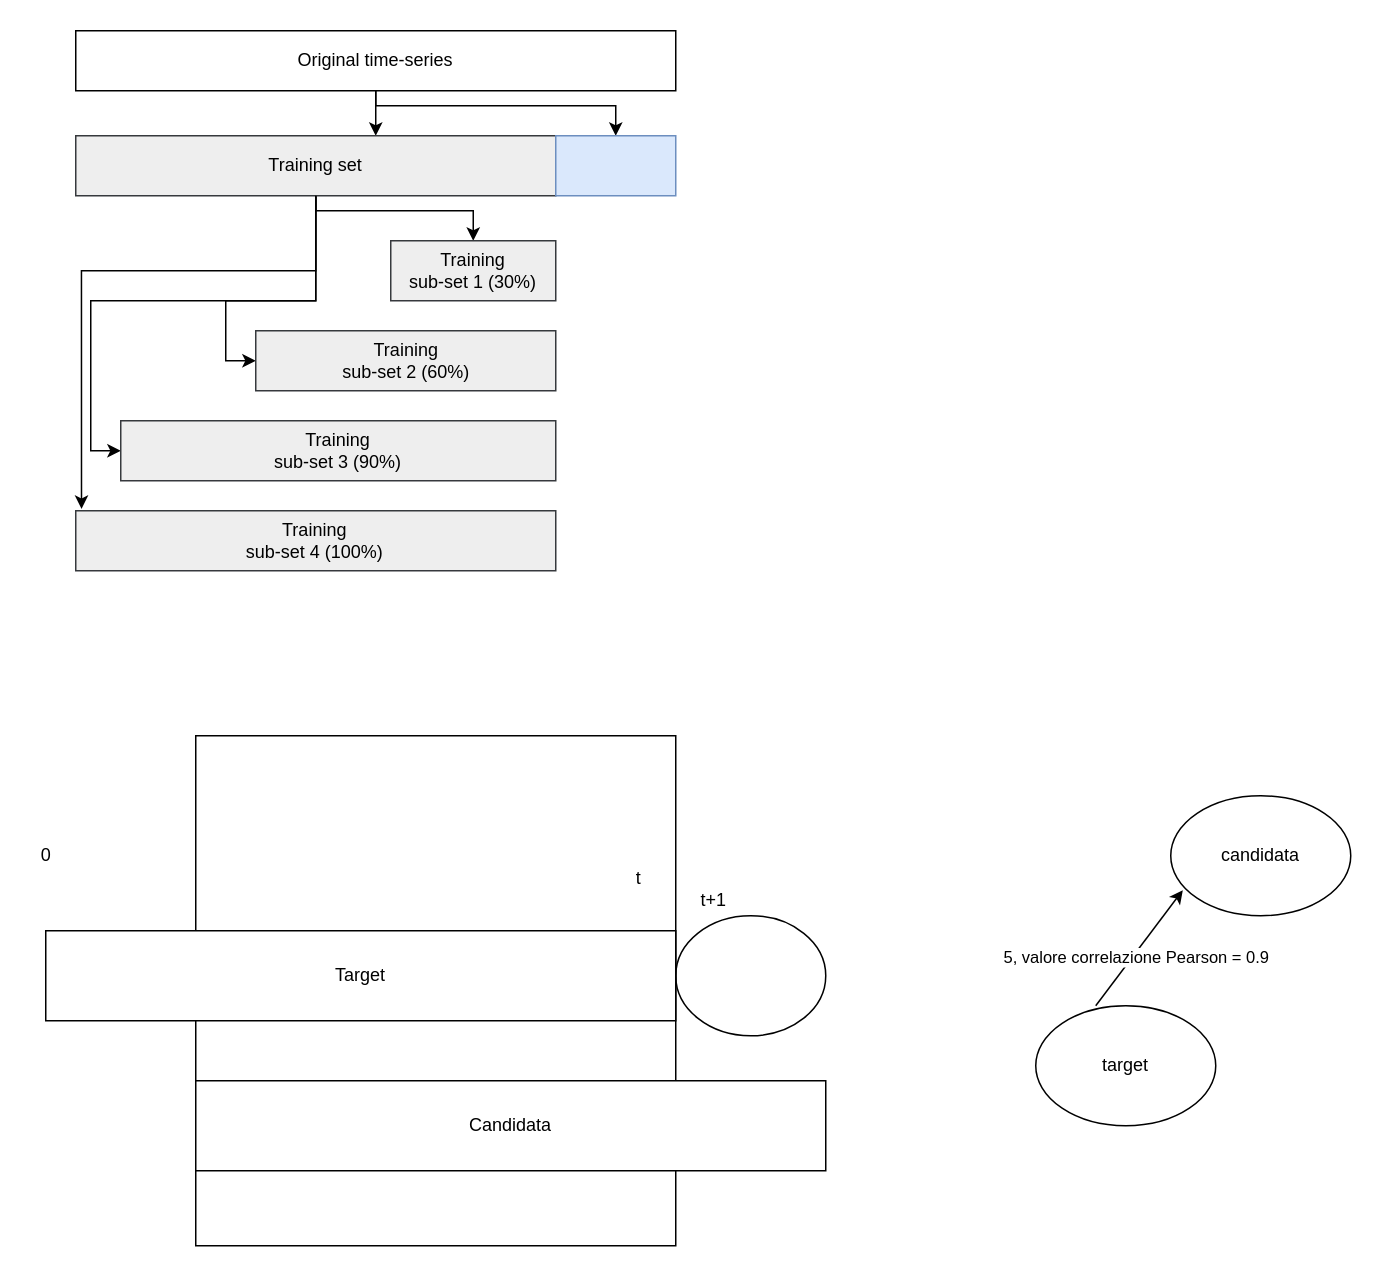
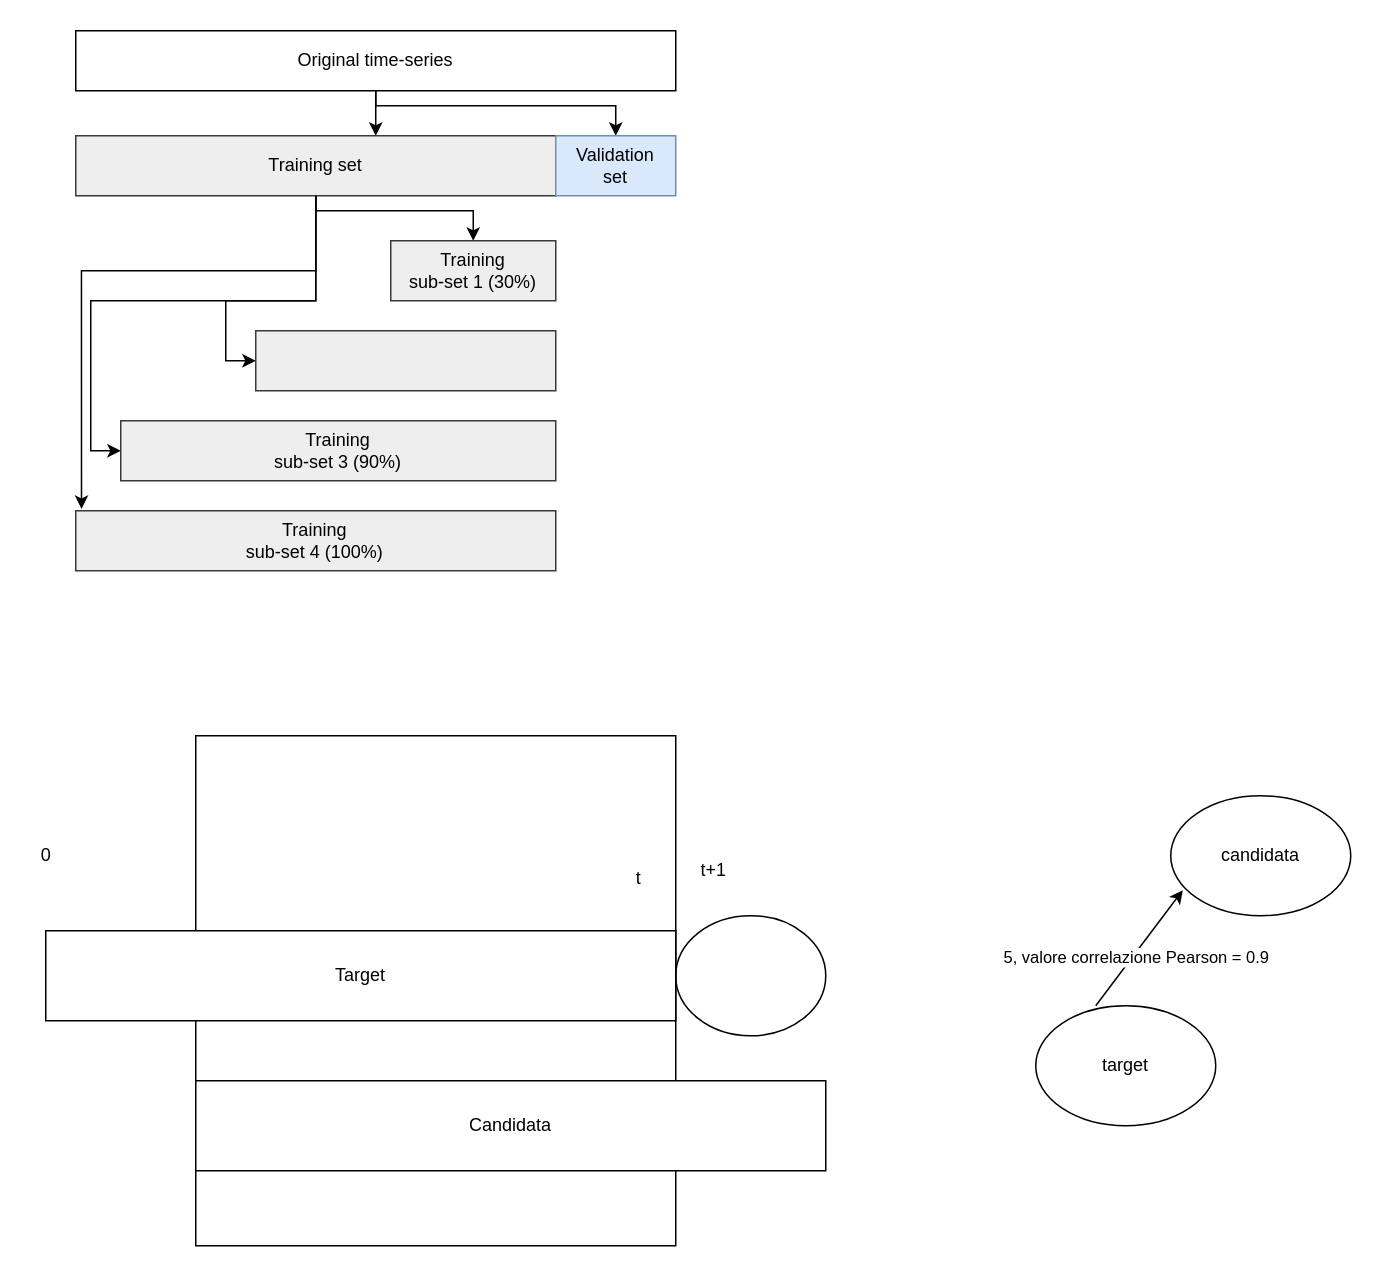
  <mxCell id="0" />
  <mxCell id="1" parent="0" />
  <mxCell id="2" value="" style="rounded=0;whiteSpace=wrap;html=1;fillColor=none;" vertex="1" parent="1"><mxGeometry x="130" y="490" width="320" height="340" as="geometry" /></mxCell>
  <mxCell id="3" style="edgeStyle=orthogonalEdgeStyle;rounded=0;orthogonalLoop=1;jettySize=auto;html=1;entryX=0.5;entryY=0;entryDx=0;entryDy=0;fontSize=12;" parent="1" source="14" target="11" edge="1"><mxGeometry relative="1" as="geometry"><Array as="points"><mxPoint x="210" y="140" /><mxPoint x="315" y="140" /></Array></mxGeometry></mxCell>
  <mxCell id="4" style="edgeStyle=orthogonalEdgeStyle;rounded=0;orthogonalLoop=1;jettySize=auto;html=1;entryX=0;entryY=0.5;entryDx=0;entryDy=0;fontSize=12;" parent="1" source="14" target="19" edge="1"><mxGeometry relative="1" as="geometry"><Array as="points"><mxPoint x="210" y="200" /><mxPoint x="150" y="200" /><mxPoint x="150" y="240" /></Array></mxGeometry></mxCell>
  <mxCell id="5" style="edgeStyle=orthogonalEdgeStyle;rounded=0;orthogonalLoop=1;jettySize=auto;html=1;fontSize=12;entryX=0;entryY=0.5;entryDx=0;entryDy=0;" parent="1" source="14" target="22" edge="1"><mxGeometry relative="1" as="geometry"><mxPoint x="130" y="330" as="targetPoint" /><Array as="points"><mxPoint x="210" y="200" /><mxPoint x="60" y="200" /><mxPoint x="60" y="300" /></Array></mxGeometry></mxCell>
  <mxCell id="6" style="edgeStyle=orthogonalEdgeStyle;rounded=0;orthogonalLoop=1;jettySize=auto;html=1;entryX=0.5;entryY=0;entryDx=0;entryDy=0;" parent="1" source="7" target="15" edge="1"><mxGeometry relative="1" as="geometry"><Array as="points"><mxPoint x="250" y="70" /><mxPoint x="410" y="70" /></Array></mxGeometry></mxCell>
  <mxCell id="7" value="" style="rounded=0;whiteSpace=wrap;html=1;" parent="1" vertex="1"><mxGeometry x="50" y="20" width="400" height="40" as="geometry" /></mxCell>
  <mxCell id="8" value="Original time-series" style="text;html=1;strokeColor=none;fillColor=none;align=center;verticalAlign=middle;whiteSpace=wrap;rounded=0;" parent="1" vertex="1"><mxGeometry x="50" y="30" width="400" height="20" as="geometry" /></mxCell>
  <mxCell id="9" value="" style="endArrow=classic;html=1;exitX=0.5;exitY=1;exitDx=0;exitDy=0;entryX=0.625;entryY=0;entryDx=0;entryDy=0;entryPerimeter=0;" parent="1" source="7" target="14" edge="1"><mxGeometry width="50" height="50" relative="1" as="geometry"><mxPoint x="140" y="10" as="sourcePoint" /><mxPoint x="190" y="-40" as="targetPoint" /></mxGeometry></mxCell>
  <mxCell id="10" value="" style="group" parent="1" vertex="1" connectable="0"><mxGeometry x="260" y="160" width="110" height="40" as="geometry" /></mxCell>
  <mxCell id="11" value="" style="rounded=0;whiteSpace=wrap;html=1;fillColor=#eeeeee;strokeColor=#36393d;" parent="10" vertex="1"><mxGeometry width="110" height="40" as="geometry" /></mxCell>
  <mxCell id="12" value="Training&lt;br&gt;sub-set 1 (30%)" style="text;html=1;strokeColor=none;fillColor=none;align=center;verticalAlign=middle;whiteSpace=wrap;rounded=0;fontSize=12;" parent="10" vertex="1"><mxGeometry y="10" width="110" height="20" as="geometry" /></mxCell>
  <mxCell id="13" value="" style="group" parent="1" vertex="1" connectable="0"><mxGeometry x="50" y="90" width="400" height="40" as="geometry" /></mxCell>
  <mxCell id="14" value="" style="rounded=0;whiteSpace=wrap;html=1;fillColor=#eeeeee;strokeColor=#36393d;" parent="13" vertex="1"><mxGeometry width="320" height="40" as="geometry" /></mxCell>
  <mxCell id="15" value="" style="rounded=0;whiteSpace=wrap;html=1;fillColor=#dae8fc;strokeColor=#6c8ebf;" parent="13" vertex="1"><mxGeometry x="320" width="80" height="40" as="geometry" /></mxCell>
  <mxCell id="16" value="Training set" style="text;html=1;strokeColor=none;fillColor=none;align=center;verticalAlign=middle;whiteSpace=wrap;rounded=0;" parent="13" vertex="1"><mxGeometry y="10" width="320" height="20" as="geometry" /></mxCell>
+ <mxCell id="17" value="Validation&lt;br&gt;set" style="text;html=1;strokeColor=none;fillColor=none;align=center;verticalAlign=middle;whiteSpace=wrap;rounded=0;" parent="13" vertex="1"><mxGeometry x="320" y="10" width="80" height="20" as="geometry" /></mxCell>
  <mxCell id="18" value="" style="group" parent="1" vertex="1" connectable="0"><mxGeometry x="170" y="220" width="200" height="40" as="geometry" /></mxCell>
  <mxCell id="19" value="" style="rounded=0;whiteSpace=wrap;html=1;fillColor=#eeeeee;strokeColor=#36393d;" parent="18" vertex="1"><mxGeometry width="200" height="40" as="geometry" /></mxCell>
- <mxCell id="20" value="Training&lt;br&gt;sub-set 2 (60%)" style="text;html=1;strokeColor=none;fillColor=none;align=center;verticalAlign=middle;whiteSpace=wrap;rounded=0;" parent="18" vertex="1"><mxGeometry x="37.509" y="10" width="125" height="20" as="geometry" /></mxCell>
  <mxCell id="21" value="" style="group" parent="1" vertex="1" connectable="0"><mxGeometry x="80" y="280" width="290" height="40" as="geometry" /></mxCell>
  <mxCell id="22" value="" style="rounded=0;whiteSpace=wrap;html=1;fillColor=#eeeeee;strokeColor=#36393d;" parent="21" vertex="1"><mxGeometry width="290" height="40" as="geometry" /></mxCell>
  <mxCell id="23" value="Training&lt;br&gt;sub-set 3 (90%)" style="text;html=1;strokeColor=none;fillColor=none;align=center;verticalAlign=middle;whiteSpace=wrap;rounded=0;" parent="21" vertex="1"><mxGeometry x="12.083" y="10" width="265.833" height="20" as="geometry" /></mxCell>
  <mxCell id="24" value="" style="group" vertex="1" connectable="0" parent="1"><mxGeometry x="190" y="290" width="190" height="90" as="geometry" /></mxCell>
  <mxCell id="25" value="" style="group" vertex="1" connectable="0" parent="24"><mxGeometry x="-140" y="50" width="320" height="40" as="geometry" /></mxCell>
  <mxCell id="26" value="" style="rounded=0;whiteSpace=wrap;html=1;fillColor=#eeeeee;strokeColor=#36393d;" vertex="1" parent="25"><mxGeometry width="320" height="40" as="geometry" /></mxCell>
  <mxCell id="27" value="Training&lt;br&gt;sub-set 4 (100%)" style="text;html=1;strokeColor=none;fillColor=none;align=center;verticalAlign=middle;whiteSpace=wrap;rounded=0;" vertex="1" parent="25"><mxGeometry x="13.333" y="10" width="293.333" height="20" as="geometry" /></mxCell>
  <mxCell id="28" style="edgeStyle=orthogonalEdgeStyle;rounded=0;orthogonalLoop=1;jettySize=auto;html=1;entryX=0.012;entryY=-0.03;entryDx=0;entryDy=0;entryPerimeter=0;" edge="1" parent="1" source="14" target="26"><mxGeometry relative="1" as="geometry"><Array as="points"><mxPoint x="210" y="180" /><mxPoint x="54" y="180" /></Array></mxGeometry></mxCell>
  <mxCell id="29" value="Target" style="rounded=0;whiteSpace=wrap;html=1;" vertex="1" parent="1"><mxGeometry x="30" y="620" width="420" height="60" as="geometry" /></mxCell>
  <mxCell id="30" value="0" style="text;html=1;align=center;verticalAlign=middle;resizable=0;points=[];autosize=1;" vertex="1" parent="1"><mxGeometry x="20" y="560" width="20" height="20" as="geometry" /></mxCell>
  <mxCell id="31" value="t" style="text;html=1;align=center;verticalAlign=middle;resizable=0;points=[];autosize=1;" vertex="1" parent="1"><mxGeometry x="415" y="575" width="20" height="20" as="geometry" /></mxCell>
- <mxCell id="32" value="t+1" style="text;html=1;align=center;verticalAlign=middle;resizable=0;points=[];autosize=1;" vertex="1" parent="1"><mxGeometry x="460" y="590" width="30" height="20" as="geometry" /></mxCell>
+ <mxCell id="32" value="t+1" style="text;html=1;align=center;verticalAlign=middle;resizable=0;points=[];autosize=1;" vertex="1" parent="1"><mxGeometry x="460" y="570" width="30" height="20" as="geometry" /></mxCell>
  <mxCell id="33" value="" style="group" vertex="1" connectable="0" parent="1"><mxGeometry x="130" y="710" width="420" height="80" as="geometry" /></mxCell>
  <mxCell id="34" value="Candidata" style="rounded=0;whiteSpace=wrap;html=1;" vertex="1" parent="33"><mxGeometry y="10" width="420" height="60" as="geometry" /></mxCell>
  <mxCell id="35" value="" style="ellipse;whiteSpace=wrap;html=1;fillColor=none;" vertex="1" parent="1"><mxGeometry x="450" y="610" width="100" height="80" as="geometry" /></mxCell>
  <mxCell id="36" value="target" style="ellipse;whiteSpace=wrap;html=1;fillColor=none;" vertex="1" parent="1"><mxGeometry x="690" y="670" width="120" height="80" as="geometry" /></mxCell>
  <mxCell id="37" value="candidata" style="ellipse;whiteSpace=wrap;html=1;fillColor=none;" vertex="1" parent="1"><mxGeometry x="780" y="530" width="120" height="80" as="geometry" /></mxCell>
  <mxCell id="38" value="" style="endArrow=classic;html=1;entryX=0.067;entryY=0.787;entryDx=0;entryDy=0;entryPerimeter=0;" edge="1" parent="1" target="37"><mxGeometry width="50" height="50" relative="1" as="geometry"><mxPoint x="730" y="670" as="sourcePoint" /><mxPoint x="780" y="620" as="targetPoint" /></mxGeometry></mxCell>
  <mxCell id="39" value="5, valore correlazione Pearson = 0.9" style="edgeLabel;html=1;align=center;verticalAlign=middle;resizable=0;points=[];" vertex="1" connectable="0" parent="38"><mxGeometry x="-0.139" y="-1" relative="1" as="geometry"><mxPoint as="offset" /></mxGeometry></mxCell>
